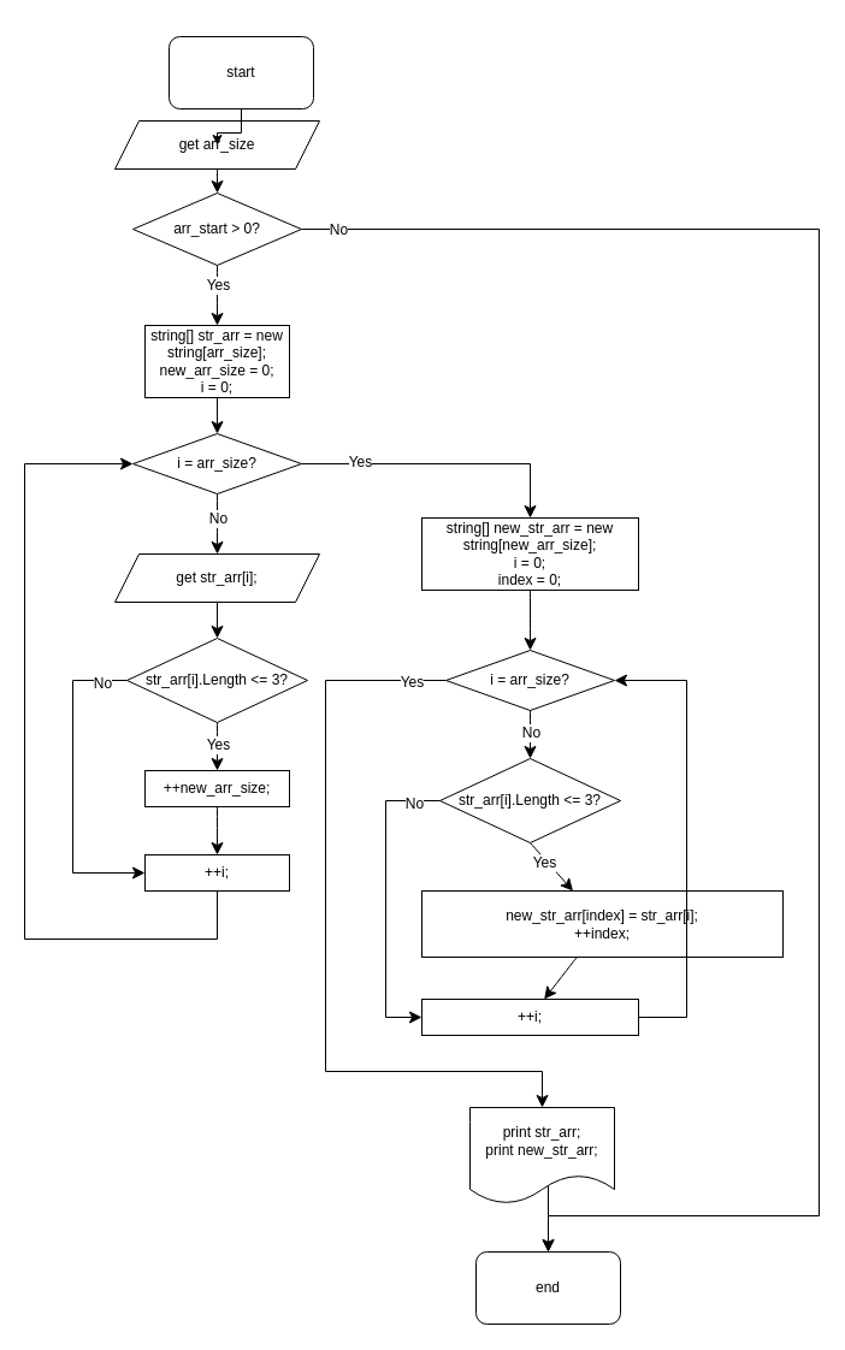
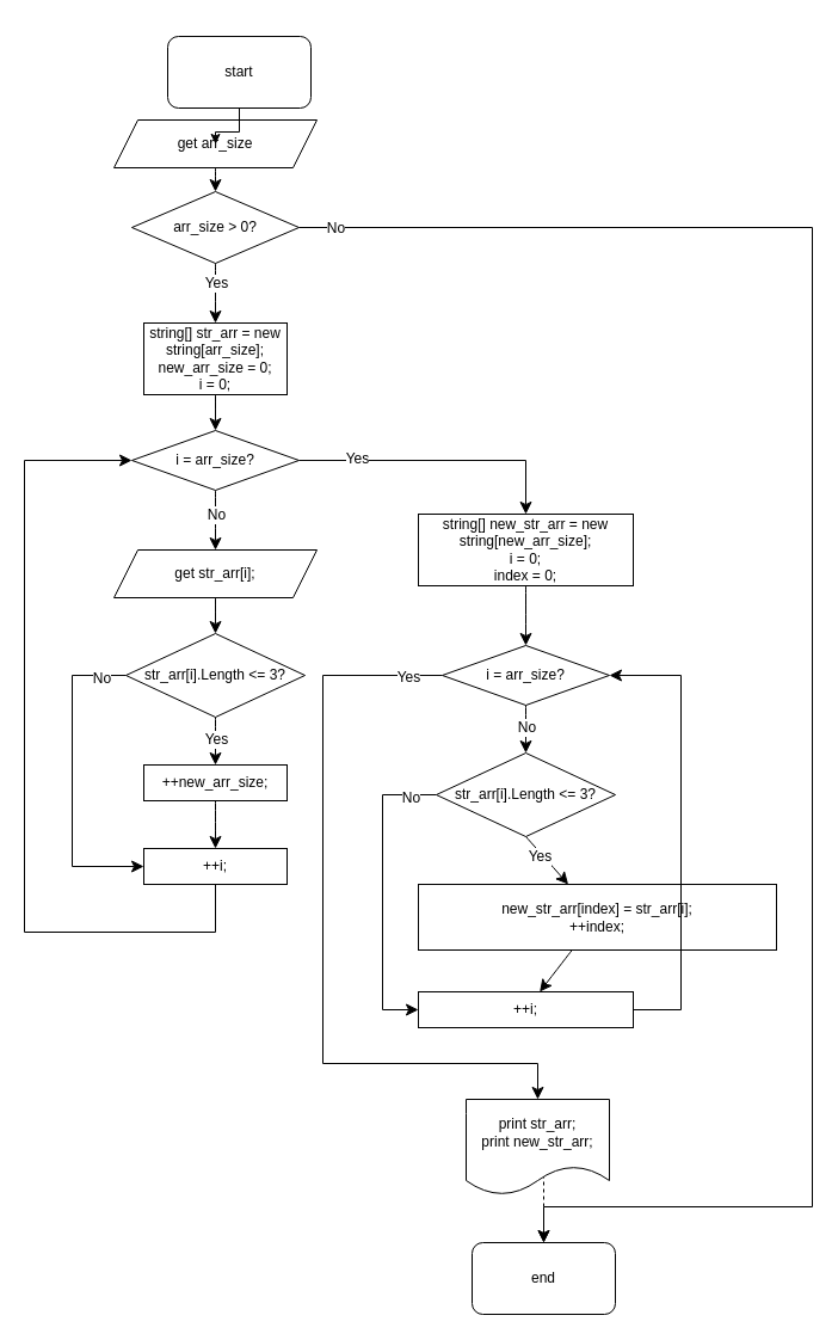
  <mxCell id="0" />
  <mxCell id="1" parent="0" />
- <mxCell id="2" style="edgeStyle=orthogonalEdgeStyle;rounded=0;orthogonalLoop=1;jettySize=auto;html=1;entryX=0.5;entryY=0;entryDx=0;entryDy=0;fontSize=12;startSize=8;endSize=8;exitX=0.567;exitY=0.775;exitDx=0;exitDy=0;exitPerimeter=0;" edge="1" parent="1" source="3" target="4"><mxGeometry relative="1" as="geometry"><Array as="points"><mxPoint x="455" y="942" /></Array></mxGeometry></mxCell>
+ <mxCell id="2" style="edgeStyle=orthogonalEdgeStyle;rounded=0;orthogonalLoop=1;jettySize=auto;html=1;entryX=0.5;entryY=0;entryDx=0;entryDy=0;fontSize=12;startSize=8;endSize=8;exitX=0.567;exitY=0.775;exitDx=0;exitDy=0;exitPerimeter=0;dashed=1;" edge="1" parent="1" source="3" target="4"><mxGeometry relative="1" as="geometry"><Array as="points"><mxPoint x="455" y="942" /></Array></mxGeometry></mxCell>
  <mxCell id="3" value="print str_arr;&lt;br&gt;print new_str_arr;" style="shape=document;whiteSpace=wrap;html=1;boundedLbl=1;" parent="1" vertex="1"><mxGeometry x="390" y="920" width="120" height="80" as="geometry" /></mxCell>
  <mxCell id="4" value="end" style="rounded=1;whiteSpace=wrap;html=1;" parent="1" vertex="1"><mxGeometry x="395" y="1040" width="120" height="60" as="geometry" /></mxCell>
  <mxCell id="5" style="edgeStyle=orthogonalEdgeStyle;rounded=0;orthogonalLoop=1;jettySize=auto;html=1;entryX=0.5;entryY=0;entryDx=0;entryDy=0;fontSize=12;startSize=8;endSize=8;exitX=1;exitY=0.5;exitDx=0;exitDy=0;" parent="1" source="30" target="4" edge="1"><mxGeometry relative="1" as="geometry"><Array as="points"><mxPoint x="680" y="190" /><mxPoint x="680" y="1010" /><mxPoint x="455" y="1010" /></Array></mxGeometry></mxCell>
  <mxCell id="6" value="No" style="edgeLabel;html=1;align=center;verticalAlign=middle;resizable=0;points=[];fontSize=12;" parent="5" vertex="1" connectable="0"><mxGeometry x="-0.133" relative="1" as="geometry"><mxPoint x="-400" y="-222" as="offset" /></mxGeometry></mxCell>
  <mxCell id="7" style="edgeStyle=none;curved=1;rounded=0;orthogonalLoop=1;jettySize=auto;html=1;exitX=0.5;exitY=1;exitDx=0;exitDy=0;fontSize=12;startSize=8;endSize=8;" parent="1" edge="1"><mxGeometry relative="1" as="geometry"><mxPoint x="500" y="675" as="sourcePoint" /><mxPoint x="500" y="675" as="targetPoint" /></mxGeometry></mxCell>
  <mxCell id="8" style="edgeStyle=orthogonalEdgeStyle;rounded=0;orthogonalLoop=1;jettySize=auto;html=1;fontSize=12;startSize=8;endSize=8;entryX=0.5;entryY=0;entryDx=0;entryDy=0;" edge="1" parent="1" source="39" target="11"><mxGeometry relative="1" as="geometry"><mxPoint x="500" y="410" as="targetPoint" /></mxGeometry></mxCell>
  <mxCell id="9" value="Yes" style="edgeLabel;html=1;align=center;verticalAlign=middle;resizable=0;points=[];fontSize=12;" vertex="1" connectable="0" parent="8"><mxGeometry x="-0.591" y="2" relative="1" as="geometry"><mxPoint as="offset" /></mxGeometry></mxCell>
  <mxCell id="10" style="edgeStyle=none;curved=1;rounded=0;orthogonalLoop=1;jettySize=auto;html=1;entryX=0.5;entryY=0;entryDx=0;entryDy=0;fontSize=12;startSize=8;endSize=8;" edge="1" parent="1" source="11" target="16"><mxGeometry relative="1" as="geometry" /></mxCell>
  <mxCell id="11" value="string[] new_str_arr = new string[new_arr_size];&lt;br&gt;i = 0;&lt;br&gt;index = 0;" style="whiteSpace=wrap;html=1;" vertex="1" parent="1"><mxGeometry x="350" y="430" width="180" height="60" as="geometry" /></mxCell>
  <mxCell id="12" style="edgeStyle=none;curved=1;rounded=0;orthogonalLoop=1;jettySize=auto;html=1;entryX=0.5;entryY=0;entryDx=0;entryDy=0;fontSize=12;startSize=8;endSize=8;" edge="1" parent="1" source="16" target="21"><mxGeometry relative="1" as="geometry"><mxPoint x="500" y="625" as="targetPoint" /></mxGeometry></mxCell>
  <mxCell id="13" value="No" style="edgeLabel;html=1;align=center;verticalAlign=middle;resizable=0;points=[];fontSize=12;" vertex="1" connectable="0" parent="12"><mxGeometry x="-0.56" y="-4" relative="1" as="geometry"><mxPoint x="4" y="9" as="offset" /></mxGeometry></mxCell>
  <mxCell id="14" style="edgeStyle=orthogonalEdgeStyle;rounded=0;orthogonalLoop=1;jettySize=auto;html=1;entryX=0.5;entryY=0;entryDx=0;entryDy=0;fontSize=12;startSize=8;endSize=8;" edge="1" parent="1" source="16" target="3"><mxGeometry relative="1" as="geometry"><Array as="points"><mxPoint x="270" y="565" /><mxPoint x="270" y="890" /><mxPoint x="450" y="890" /></Array></mxGeometry></mxCell>
  <mxCell id="15" value="Yes" style="edgeLabel;html=1;align=center;verticalAlign=middle;resizable=0;points=[];fontSize=12;" vertex="1" connectable="0" parent="14"><mxGeometry x="-0.908" y="1" relative="1" as="geometry"><mxPoint as="offset" /></mxGeometry></mxCell>
  <mxCell id="16" value="i = arr_size?" style="rhombus;whiteSpace=wrap;html=1;" vertex="1" parent="1"><mxGeometry x="370" y="540" width="140" height="50" as="geometry" /></mxCell>
  <mxCell id="17" style="edgeStyle=none;curved=1;rounded=0;orthogonalLoop=1;jettySize=auto;html=1;exitX=0.5;exitY=1;exitDx=0;exitDy=0;fontSize=12;startSize=8;endSize=8;" edge="1" parent="1" source="21" target="42"><mxGeometry relative="1" as="geometry" /></mxCell>
  <mxCell id="18" value="Yes" style="edgeLabel;html=1;align=center;verticalAlign=middle;resizable=0;points=[];fontSize=12;" vertex="1" connectable="0" parent="17"><mxGeometry x="-0.25" y="-2" relative="1" as="geometry"><mxPoint as="offset" /></mxGeometry></mxCell>
  <mxCell id="19" style="edgeStyle=orthogonalEdgeStyle;rounded=0;orthogonalLoop=1;jettySize=auto;html=1;entryX=0;entryY=0.5;entryDx=0;entryDy=0;fontSize=12;startSize=8;endSize=8;" edge="1" parent="1" source="21" target="44"><mxGeometry relative="1" as="geometry"><Array as="points"><mxPoint x="320" y="665" /><mxPoint x="320" y="845" /></Array></mxGeometry></mxCell>
  <mxCell id="20" value="No" style="edgeLabel;html=1;align=center;verticalAlign=middle;resizable=0;points=[];fontSize=12;" vertex="1" connectable="0" parent="19"><mxGeometry x="-0.83" y="2" relative="1" as="geometry"><mxPoint as="offset" /></mxGeometry></mxCell>
  <mxCell id="21" value="str_arr[i].Length &amp;lt;= 3?" style="rhombus;whiteSpace=wrap;html=1;" vertex="1" parent="1"><mxGeometry x="365" y="630" width="150" height="70" as="geometry" /></mxCell>
  <mxCell id="22" value="" style="group" vertex="1" connectable="0" parent="1"><mxGeometry x="20" y="20" width="245" height="700" as="geometry" /></mxCell>
  <mxCell id="23" value="start" style="rounded=1;whiteSpace=wrap;html=1;" parent="22" vertex="1"><mxGeometry x="120" y="10" width="120" height="60" as="geometry" /></mxCell>
  <mxCell id="24" value="get arr_size" style="shape=parallelogram;perimeter=parallelogramPerimeter;whiteSpace=wrap;html=1;fixedSize=1;" parent="22" vertex="1"><mxGeometry x="75" y="80" width="170" height="40" as="geometry" /></mxCell>
  <mxCell id="25" style="edgeStyle=orthogonalEdgeStyle;rounded=0;orthogonalLoop=1;jettySize=auto;html=1;exitX=0.5;exitY=1;exitDx=0;exitDy=0;" parent="22" source="23" target="24" edge="1"><mxGeometry relative="1" as="geometry" /></mxCell>
  <mxCell id="26" value="++new_arr_size;" style="whiteSpace=wrap;html=1;" parent="22" vertex="1"><mxGeometry x="100" y="620" width="120" height="30" as="geometry" /></mxCell>
  <mxCell id="27" style="edgeStyle=none;curved=1;rounded=0;orthogonalLoop=1;jettySize=auto;html=1;fontSize=12;startSize=8;endSize=8;" edge="1" parent="22" source="29" target="26"><mxGeometry relative="1" as="geometry" /></mxCell>
  <mxCell id="28" value="Yes" style="edgeLabel;html=1;align=center;verticalAlign=middle;resizable=0;points=[];fontSize=12;" vertex="1" connectable="0" parent="27"><mxGeometry x="-0.56" y="2" relative="1" as="geometry"><mxPoint x="-2" y="9" as="offset" /></mxGeometry></mxCell>
  <mxCell id="29" value="str_arr[i].Length &amp;lt;= 3?" style="rhombus;whiteSpace=wrap;html=1;" parent="22" vertex="1"><mxGeometry x="85" y="510" width="150" height="70" as="geometry" /></mxCell>
- <mxCell id="30" value="arr_start &amp;gt; 0?" style="rhombus;whiteSpace=wrap;html=1;" parent="22" vertex="1"><mxGeometry x="90" y="140" width="140" height="60" as="geometry" /></mxCell>
+ <mxCell id="30" value="arr_size &amp;gt; 0?" style="rhombus;whiteSpace=wrap;html=1;" parent="22" vertex="1"><mxGeometry x="90" y="140" width="140" height="60" as="geometry" /></mxCell>
  <mxCell id="31" style="edgeStyle=none;curved=1;rounded=0;orthogonalLoop=1;jettySize=auto;html=1;exitX=0.5;exitY=1;exitDx=0;exitDy=0;entryX=0.5;entryY=0;entryDx=0;entryDy=0;fontSize=12;startSize=8;endSize=8;" parent="22" source="24" target="30" edge="1"><mxGeometry relative="1" as="geometry" /></mxCell>
  <mxCell id="32" style="edgeStyle=none;curved=1;rounded=0;orthogonalLoop=1;jettySize=auto;html=1;entryX=0.5;entryY=0;entryDx=0;entryDy=0;fontSize=12;startSize=8;endSize=8;" edge="1" parent="22" source="33" target="29"><mxGeometry relative="1" as="geometry" /></mxCell>
  <mxCell id="33" value="get str_arr[i];" style="shape=parallelogram;perimeter=parallelogramPerimeter;whiteSpace=wrap;html=1;fixedSize=1;" parent="22" vertex="1"><mxGeometry x="75" y="440" width="170" height="40" as="geometry" /></mxCell>
  <mxCell id="34" value="string[] str_arr = new string[arr_size];&lt;br&gt;new_arr_size = 0;&lt;br&gt;i = 0;" style="whiteSpace=wrap;html=1;" parent="22" vertex="1"><mxGeometry x="100" y="250" width="120" height="60" as="geometry" /></mxCell>
  <mxCell id="35" style="edgeStyle=none;curved=1;rounded=0;orthogonalLoop=1;jettySize=auto;html=1;exitX=0.5;exitY=1;exitDx=0;exitDy=0;entryX=0.5;entryY=0;entryDx=0;entryDy=0;fontSize=12;startSize=8;endSize=8;" parent="22" source="30" target="34" edge="1"><mxGeometry relative="1" as="geometry" /></mxCell>
  <mxCell id="36" value="Yes" style="edgeLabel;html=1;align=center;verticalAlign=middle;resizable=0;points=[];fontSize=12;" parent="35" vertex="1" connectable="0"><mxGeometry x="0.2" y="2" relative="1" as="geometry"><mxPoint x="-2" y="-14" as="offset" /></mxGeometry></mxCell>
  <mxCell id="37" style="edgeStyle=none;curved=1;rounded=0;orthogonalLoop=1;jettySize=auto;html=1;fontSize=12;startSize=8;endSize=8;" edge="1" parent="22" source="39" target="33"><mxGeometry relative="1" as="geometry" /></mxCell>
  <mxCell id="38" value="No" style="edgeLabel;html=1;align=center;verticalAlign=middle;resizable=0;points=[];fontSize=12;" vertex="1" connectable="0" parent="37"><mxGeometry x="-0.2" relative="1" as="geometry"><mxPoint as="offset" /></mxGeometry></mxCell>
  <mxCell id="39" value="i = arr_size?" style="rhombus;whiteSpace=wrap;html=1;" vertex="1" parent="22"><mxGeometry x="90" y="340" width="140" height="50" as="geometry" /></mxCell>
  <mxCell id="40" style="edgeStyle=none;curved=1;rounded=0;orthogonalLoop=1;jettySize=auto;html=1;entryX=0.5;entryY=0;entryDx=0;entryDy=0;fontSize=12;startSize=8;endSize=8;" edge="1" parent="22" source="34" target="39"><mxGeometry relative="1" as="geometry" /></mxCell>
  <mxCell id="41" style="edgeStyle=none;curved=1;rounded=0;orthogonalLoop=1;jettySize=auto;html=1;fontSize=12;startSize=8;endSize=8;" edge="1" parent="1" source="42" target="44"><mxGeometry relative="1" as="geometry" /></mxCell>
  <mxCell id="42" value="new_str_arr[index] = str_arr[i];&lt;br&gt;++index;" style="whiteSpace=wrap;html=1;" vertex="1" parent="1"><mxGeometry x="350" y="740" width="300" height="55" as="geometry" /></mxCell>
  <mxCell id="43" style="edgeStyle=orthogonalEdgeStyle;rounded=0;orthogonalLoop=1;jettySize=auto;html=1;entryX=1;entryY=0.5;entryDx=0;entryDy=0;fontSize=12;startSize=8;endSize=8;" edge="1" parent="1" source="44" target="16"><mxGeometry relative="1" as="geometry"><Array as="points"><mxPoint x="570" y="845" /><mxPoint x="570" y="565" /></Array></mxGeometry></mxCell>
  <mxCell id="44" value="++i;" style="whiteSpace=wrap;html=1;" vertex="1" parent="1"><mxGeometry x="350" y="830" width="180" height="30" as="geometry" /></mxCell>
  <mxCell id="45" style="edgeStyle=orthogonalEdgeStyle;rounded=0;orthogonalLoop=1;jettySize=auto;html=1;fontSize=12;startSize=8;endSize=8;entryX=0;entryY=0.5;entryDx=0;entryDy=0;" edge="1" parent="1" source="46" target="39"><mxGeometry relative="1" as="geometry"><mxPoint x="180" y="800" as="targetPoint" /><Array as="points"><mxPoint x="180" y="780" /><mxPoint x="20" y="780" /><mxPoint x="20" y="385" /></Array></mxGeometry></mxCell>
  <mxCell id="46" value="++i;" style="whiteSpace=wrap;html=1;" vertex="1" parent="1"><mxGeometry x="120" y="710" width="120" height="30" as="geometry" /></mxCell>
  <mxCell id="47" style="edgeStyle=none;curved=1;rounded=0;orthogonalLoop=1;jettySize=auto;html=1;exitX=1;exitY=0.5;exitDx=0;exitDy=0;fontSize=12;startSize=8;endSize=8;" edge="1" parent="1" source="46" target="46"><mxGeometry relative="1" as="geometry" /></mxCell>
  <mxCell id="48" style="edgeStyle=none;curved=1;rounded=0;orthogonalLoop=1;jettySize=auto;html=1;entryX=0.5;entryY=0;entryDx=0;entryDy=0;fontSize=12;startSize=8;endSize=8;" edge="1" parent="1" source="26" target="46"><mxGeometry relative="1" as="geometry" /></mxCell>
  <mxCell id="49" style="edgeStyle=orthogonalEdgeStyle;rounded=0;orthogonalLoop=1;jettySize=auto;html=1;fontSize=12;startSize=8;endSize=8;entryX=0;entryY=0.5;entryDx=0;entryDy=0;" edge="1" parent="1" source="29" target="46"><mxGeometry relative="1" as="geometry"><mxPoint x="30" y="565" as="targetPoint" /><Array as="points"><mxPoint x="60" y="565" /><mxPoint x="60" y="725" /></Array></mxGeometry></mxCell>
  <mxCell id="50" value="No" style="edgeLabel;html=1;align=center;verticalAlign=middle;resizable=0;points=[];fontSize=12;" vertex="1" connectable="0" parent="49"><mxGeometry x="-0.842" y="2" relative="1" as="geometry"><mxPoint as="offset" /></mxGeometry></mxCell>
